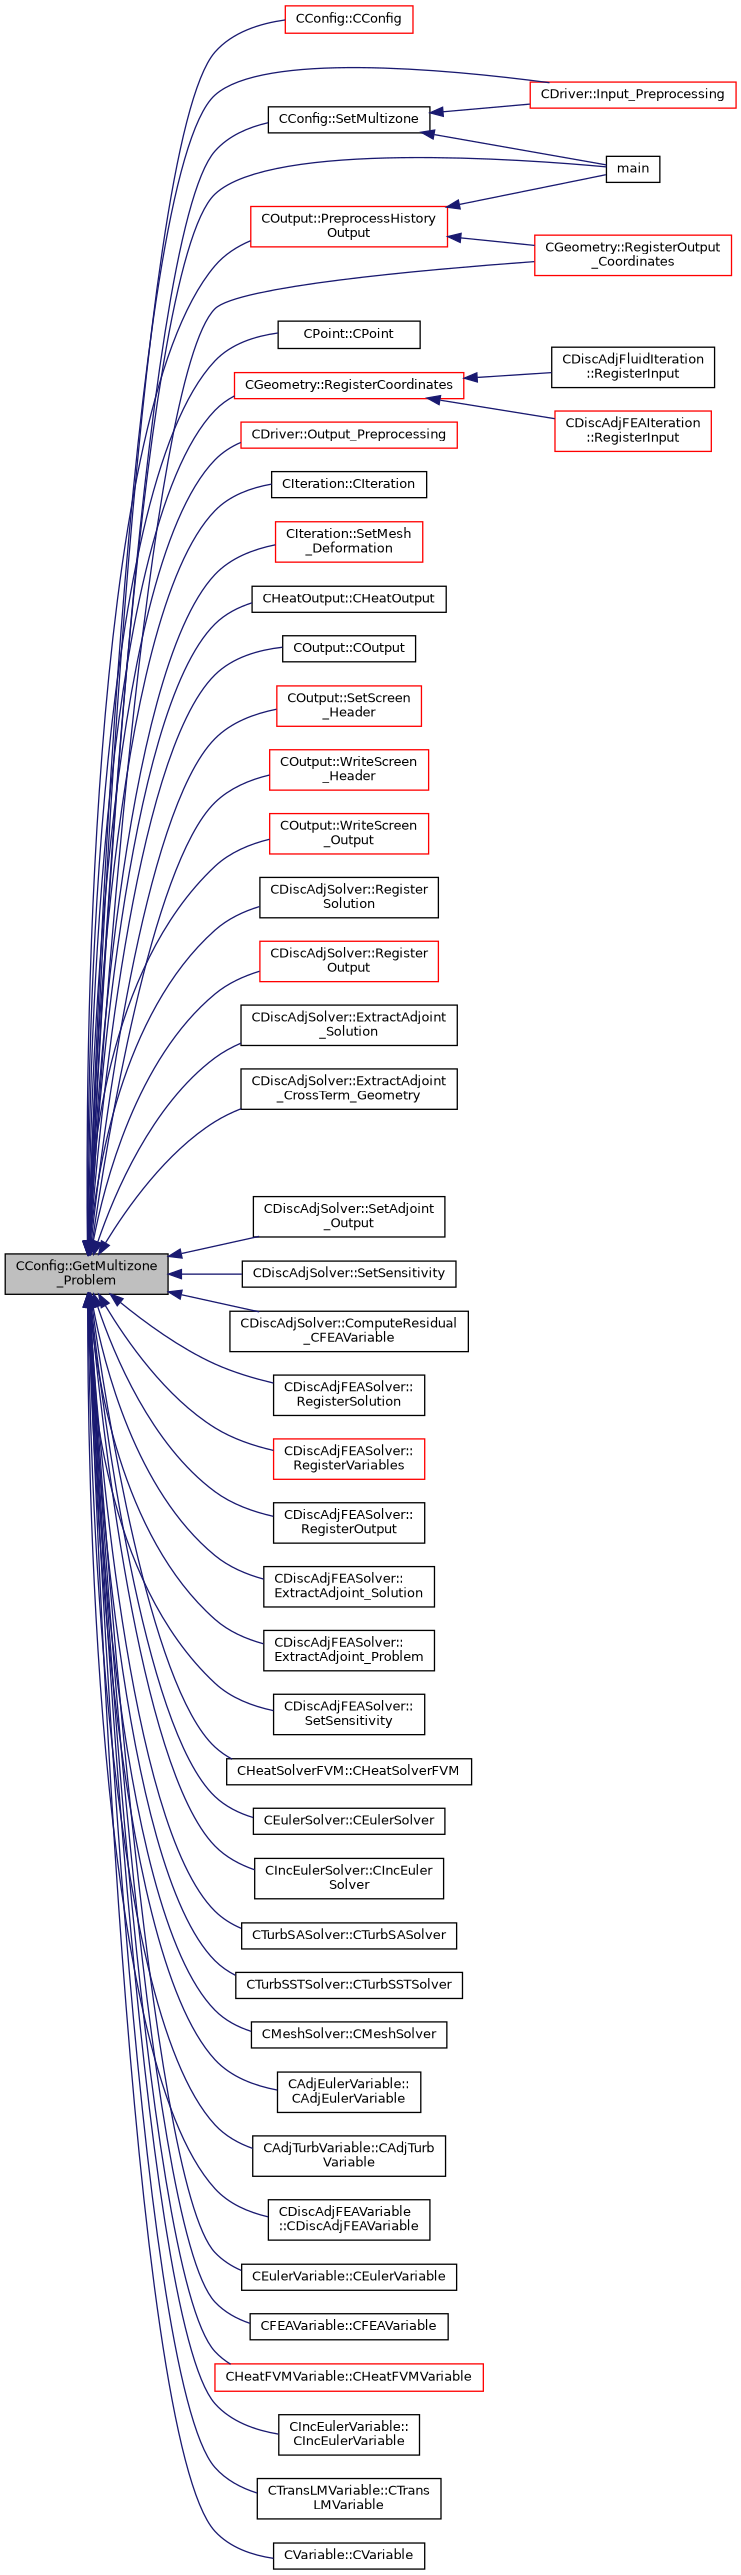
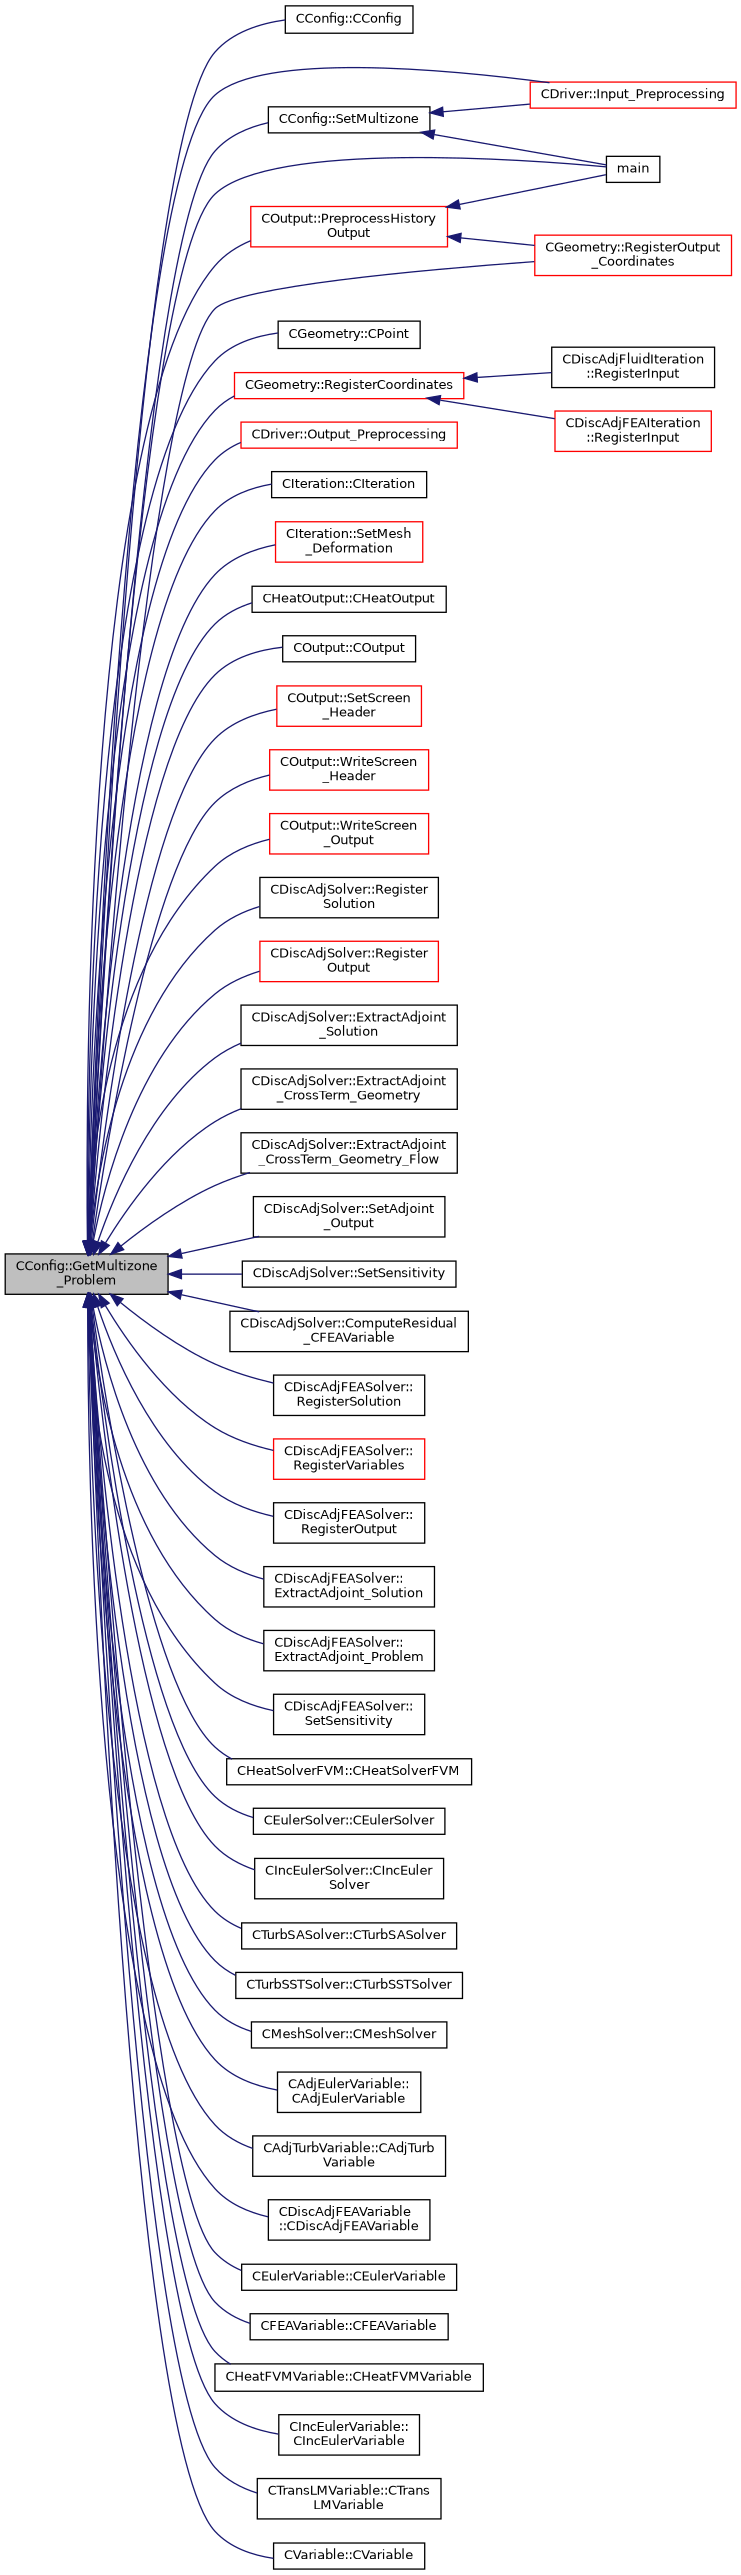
  digraph {
    rankdir=LR
    node [color=black fillcolor=white fontname=Helvetica fontsize=10 shape=record style=filled]
    edge [color=midnightblue dir=back fontname=Helvetica fontsize=10 labelfontname=Helvetica labelfontsize=10 style=solid]
    n1 [fillcolor=grey75 fontcolor=black height=0.2 label="CConfig::GetMultizone\l_Problem" width=0.4]
-   n2 [color=red height=0.2 label="CConfig::CConfig" width=0.4]
+   n2 [height=0.2 label="CConfig::CConfig" width=0.4]
    n3 [height=0.2 label="CConfig::SetMultizone" width=0.4]
    n4 [color=red height=0.2 label="CDriver::Input_Preprocessing" width=0.4]
    n5 [height=0.2 label=main width=0.4]
-   n6 [height=0.2 label="CPoint::CPoint" width=0.4]
+   n6 [height=0.2 label="CGeometry::CPoint" width=0.4]
    n7 [color=red height=0.2 label="CGeometry::RegisterCoordinates" width=0.4]
    n8 [color=red height=0.2 label="CGeometry::RegisterOutput\l_Coordinates" width=0.4]
    n9 [color=red height=0.2 label="CDriver::Output_Preprocessing" width=0.4]
    n10 [height=0.2 label="CIteration::CIteration" width=0.4]
    n11 [color=red height=0.2 label="CIteration::SetMesh\l_Deformation" width=0.4]
    n12 [height=0.2 label="CHeatOutput::CHeatOutput" width=0.4]
    n13 [height=0.2 label="COutput::COutput" width=0.4]
    n14 [color=red height=0.2 label="COutput::SetScreen\l_Header" width=0.4]
    n15 [color=red height=0.2 label="COutput::PreprocessHistory\lOutput" width=0.4]
    n16 [color=red height=0.2 label="COutput::WriteScreen\l_Header" width=0.4]
    n17 [color=red height=0.2 label="COutput::WriteScreen\l_Output" width=0.4]
    n18 [height=0.2 label="CDiscAdjSolver::Register\lSolution" width=0.4]
    n19 [color=red height=0.2 label="CDiscAdjSolver::Register\lOutput" width=0.4]
    n20 [height=0.2 label="CDiscAdjSolver::ExtractAdjoint\l_Solution" width=0.4]
    n21 [height=0.2 label="CDiscAdjSolver::ExtractAdjoint\l_CrossTerm_Geometry" width=0.4]
+   n22 [height=0.2 label="CDiscAdjSolver::ExtractAdjoint\l_CrossTerm_Geometry_Flow" width=0.4]
    n23 [height=0.2 label="CDiscAdjSolver::SetAdjoint\l_Output" width=0.4]
    n24 [height=0.2 label="CDiscAdjSolver::SetSensitivity" width=0.4]
    n25 [height=0.2 label="CDiscAdjSolver::ComputeResidual\l_CFEAVariable" width=0.4]
    n26 [height=0.2 label="CDiscAdjFEASolver::\lRegisterSolution" width=0.4]
    n27 [color=red height=0.2 label="CDiscAdjFEASolver::\lRegisterVariables" width=0.4]
    n28 [height=0.2 label="CDiscAdjFEASolver::\lRegisterOutput" width=0.4]
    n29 [height=0.2 label="CDiscAdjFEASolver::\lExtractAdjoint_Solution" width=0.4]
    n30 [height=0.2 label="CDiscAdjFEASolver::\lExtractAdjoint_Problem" width=0.4]
    n31 [height=0.2 label="CDiscAdjFEASolver::\lSetSensitivity" width=0.4]
    n32 [height=0.2 label="CHeatSolverFVM::CHeatSolverFVM" width=0.4]
    n33 [height=0.2 label="CEulerSolver::CEulerSolver" width=0.4]
    n34 [height=0.2 label="CIncEulerSolver::CIncEuler\lSolver" width=0.4]
    n35 [height=0.2 label="CTurbSASolver::CTurbSASolver" width=0.4]
    n36 [height=0.2 label="CTurbSSTSolver::CTurbSSTSolver" width=0.4]
    n37 [height=0.2 label="CMeshSolver::CMeshSolver" width=0.4]
    n38 [height=0.2 label="CAdjEulerVariable::\lCAdjEulerVariable" width=0.4]
    n39 [height=0.2 label="CAdjTurbVariable::CAdjTurb\lVariable" width=0.4]
    n40 [height=0.2 label="CDiscAdjFEAVariable\l::CDiscAdjFEAVariable" width=0.4]
    n41 [height=0.2 label="CEulerVariable::CEulerVariable" width=0.4]
    n42 [height=0.2 label="CFEAVariable::CFEAVariable" width=0.4]
-   n43 [color=red height=0.2 label="CHeatFVMVariable::CHeatFVMVariable" width=0.4]
+   n43 [height=0.2 label="CHeatFVMVariable::CHeatFVMVariable" width=0.4]
    n44 [height=0.2 label="CIncEulerVariable::\lCIncEulerVariable" width=0.4]
    n45 [height=0.2 label="CTransLMVariable::CTrans\lLMVariable" width=0.4]
    n46 [height=0.2 label="CVariable::CVariable" width=0.4]
    n47 [height=0.2 label="CDiscAdjFluidIteration\l::RegisterInput" width=0.4]
    n48 [color=red height=0.2 label="CDiscAdjFEAIteration\l::RegisterInput" width=0.4]
    n1 -> n2
    n1 -> n3
    n1 -> n4
    n1 -> n5
    n1 -> n6
    n1 -> n7
    n1 -> n8
    n1 -> n9
    n1 -> n10
    n1 -> n11
    n1 -> n12
    n1 -> n13
    n1 -> n14
    n1 -> n15
    n1 -> n16
    n1 -> n17
    n1 -> n18
    n1 -> n19
    n1 -> n20
    n1 -> n21
+   n1 -> n22
    n1 -> n23
    n1 -> n24
    n1 -> n25
    n1 -> n26
    n1 -> n27
    n1 -> n28
    n1 -> n29
    n1 -> n30
    n1 -> n31
    n1 -> n32
    n1 -> n33
    n1 -> n34
    n1 -> n35
    n1 -> n36
    n1 -> n37
    n1 -> n38
    n1 -> n39
    n1 -> n40
    n1 -> n41
    n1 -> n42
    n1 -> n43
    n1 -> n44
    n1 -> n45
    n1 -> n46
    n3 -> n4
    n3 -> n5
    n7 -> n47
    n7 -> n48
    n15 -> n5
    n15 -> n8
  }
